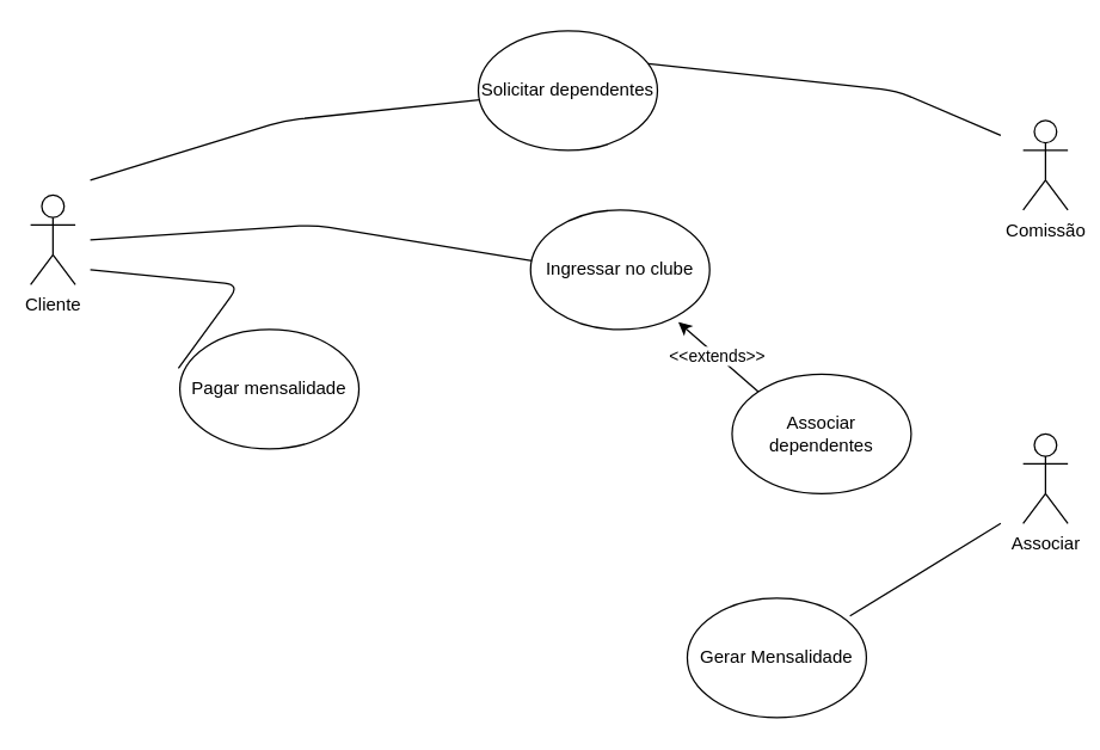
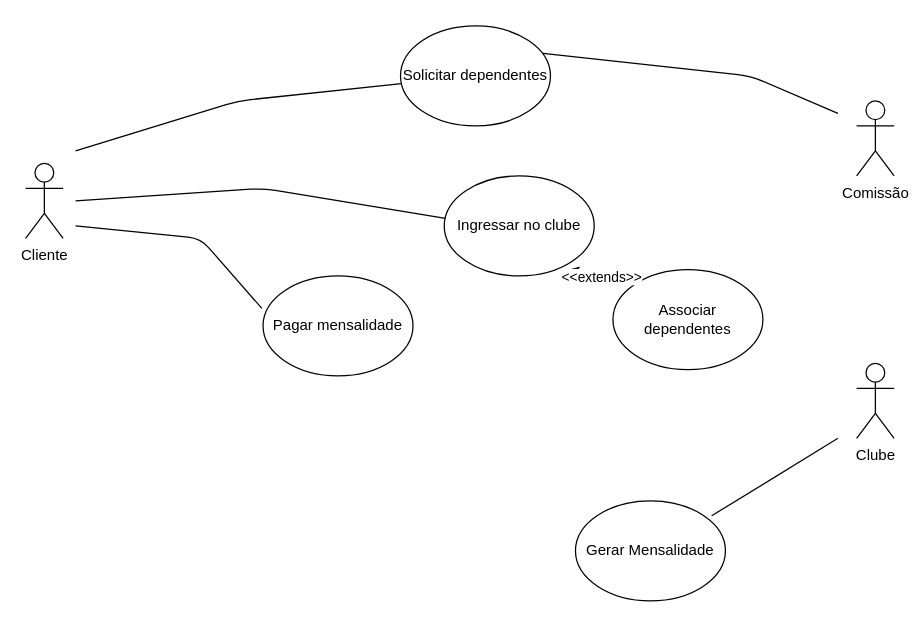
  <mxCell id="0" />
  <mxCell id="1" parent="0" />
  <mxCell id="2" value="Cliente" style="shape=umlActor;verticalLabelPosition=bottom;labelBackgroundColor=#ffffff;verticalAlign=top;html=1;outlineConnect=0;" vertex="1" parent="1"><mxGeometry x="20" y="130" width="30" height="60" as="geometry" /></mxCell>
  <mxCell id="3" value="Solicitar dependentes" style="ellipse;whiteSpace=wrap;html=1;" vertex="1" parent="1"><mxGeometry x="320" y="20" width="120" height="80" as="geometry" /></mxCell>
- <mxCell id="4" value="Pagar mensalidade" style="ellipse;whiteSpace=wrap;html=1;" vertex="1" parent="1"><mxGeometry x="120" y="220" width="120" height="80" as="geometry" /></mxCell>
+ <mxCell id="4" value="Pagar mensalidade" style="ellipse;whiteSpace=wrap;html=1;" vertex="1" parent="1"><mxGeometry x="210" y="220" width="120" height="80" as="geometry" /></mxCell>
  <mxCell id="5" value="Comissão" style="shape=umlActor;verticalLabelPosition=bottom;labelBackgroundColor=#ffffff;verticalAlign=top;html=1;outlineConnect=0;" vertex="1" parent="1"><mxGeometry x="685" y="80" width="30" height="60" as="geometry" /></mxCell>
  <mxCell id="6" value="" style="endArrow=none;html=1;exitX=0.95;exitY=0.275;exitDx=0;exitDy=0;exitPerimeter=0;" edge="1" parent="1" source="3"><mxGeometry width="50" height="50" relative="1" as="geometry"><mxPoint x="570" y="110" as="sourcePoint" /><mxPoint x="670" y="90" as="targetPoint" /><Array as="points"><mxPoint x="600" y="60" /></Array></mxGeometry></mxCell>
  <mxCell id="7" value="" style="endArrow=none;html=1;entryX=-0.008;entryY=0.325;entryDx=0;entryDy=0;entryPerimeter=0;" edge="1" parent="1" target="4"><mxGeometry width="50" height="50" relative="1" as="geometry"><mxPoint x="60" y="180" as="sourcePoint" /><mxPoint x="140" y="180" as="targetPoint" /><Array as="points"><mxPoint x="160" y="190" /></Array></mxGeometry></mxCell>
  <mxCell id="8" value="" style="endArrow=none;html=1;" edge="1" parent="1" target="3"><mxGeometry width="50" height="50" relative="1" as="geometry"><mxPoint x="60" y="120" as="sourcePoint" /><mxPoint x="230" y="90" as="targetPoint" /><Array as="points"><mxPoint x="190" y="80" /></Array></mxGeometry></mxCell>
  <mxCell id="9" value="" style="endArrow=none;html=1;entryX=0.008;entryY=0.425;entryDx=0;entryDy=0;entryPerimeter=0;" edge="1" parent="1" target="10"><mxGeometry width="50" height="50" relative="1" as="geometry"><mxPoint x="60" y="160" as="sourcePoint" /><mxPoint x="180" y="115" as="targetPoint" /><Array as="points"><mxPoint x="210" y="150" /></Array></mxGeometry></mxCell>
  <mxCell id="10" value="Ingressar no clube" style="ellipse;whiteSpace=wrap;html=1;" vertex="1" parent="1"><mxGeometry x="355" y="140" width="120" height="80" as="geometry" /></mxCell>
- <mxCell id="11" value="Associar dependentes" style="ellipse;whiteSpace=wrap;html=1;" vertex="1" parent="1"><mxGeometry x="490" y="250" width="120" height="80" as="geometry" /></mxCell>
+ <mxCell id="11" value="Associar dependentes" style="ellipse;whiteSpace=wrap;html=1;" vertex="1" parent="1"><mxGeometry x="490" y="215" width="120" height="80" as="geometry" /></mxCell>
  <mxCell id="12" value="&amp;lt;&amp;lt;extends&amp;gt;&amp;gt;" style="endArrow=classic;dashed=0;html=1;entryX=0.825;entryY=0.938;entryDx=0;entryDy=0;entryPerimeter=0;exitX=0;exitY=0;exitDx=0;exitDy=0;startArrow=none;startFill=0;endFill=1;" edge="1" parent="1" source="11" target="10"><mxGeometry width="50" height="50" relative="1" as="geometry"><mxPoint x="430" y="270" as="sourcePoint" /><mxPoint x="480" y="220" as="targetPoint" /></mxGeometry></mxCell>
- <mxCell id="13" value="Associar" style="shape=umlActor;verticalLabelPosition=bottom;labelBackgroundColor=#ffffff;verticalAlign=top;html=1;outlineConnect=0;" vertex="1" parent="1"><mxGeometry x="685" y="290" width="30" height="60" as="geometry" /></mxCell>
+ <mxCell id="13" value="Clube" style="shape=umlActor;verticalLabelPosition=bottom;labelBackgroundColor=#ffffff;verticalAlign=top;html=1;outlineConnect=0;" vertex="1" parent="1"><mxGeometry x="685" y="290" width="30" height="60" as="geometry" /></mxCell>
  <mxCell id="14" value="Gerar Mensalidade" style="ellipse;whiteSpace=wrap;html=1;" vertex="1" parent="1"><mxGeometry x="460" y="400" width="120" height="80" as="geometry" /></mxCell>
  <mxCell id="15" value="" style="endArrow=none;html=1;exitX=0.908;exitY=0.15;exitDx=0;exitDy=0;exitPerimeter=0;" edge="1" parent="1" source="14"><mxGeometry width="50" height="50" relative="1" as="geometry"><mxPoint x="620" y="400" as="sourcePoint" /><mxPoint x="670" y="350" as="targetPoint" /></mxGeometry></mxCell>
